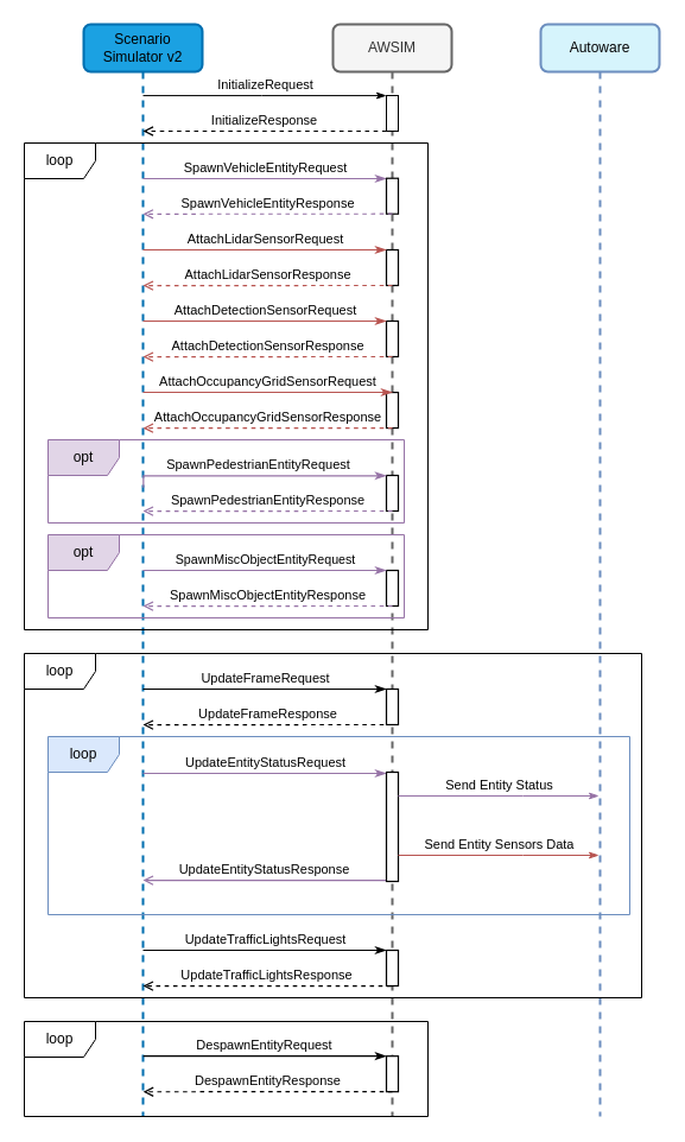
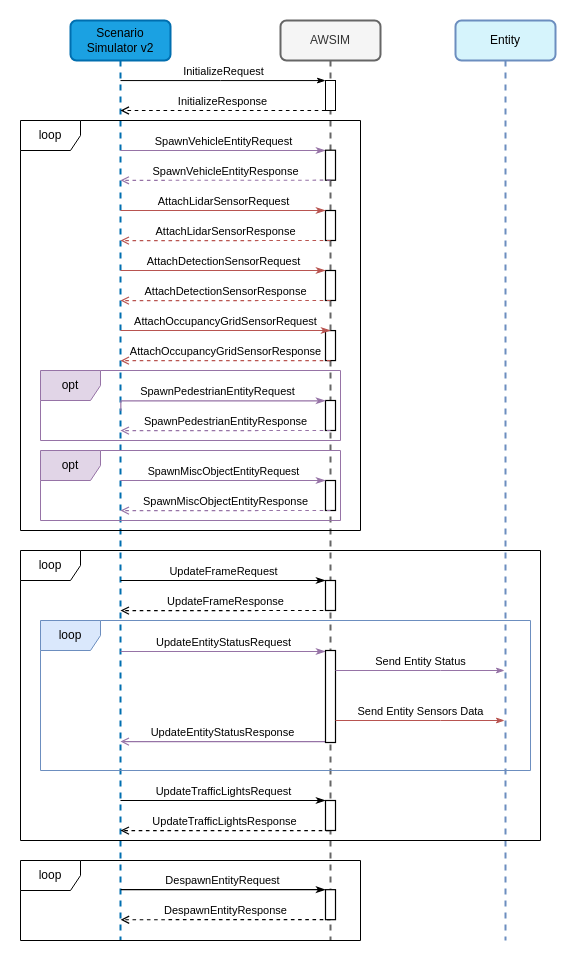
  <mxCell id="0" />
  <mxCell id="1" parent="0" />
  <mxCell id="2" value="Scenario Simulator v2" style="shape=umlLifeline;perimeter=lifelinePerimeter;whiteSpace=wrap;html=1;container=0;dropTarget=0;collapsible=0;recursiveResize=0;outlineConnect=0;portConstraint=eastwest;newEdgeStyle={&quot;edgeStyle&quot;:&quot;elbowEdgeStyle&quot;,&quot;elbow&quot;:&quot;vertical&quot;,&quot;curved&quot;:0,&quot;rounded&quot;:0};rounded=1;strokeWidth=2;fillColor=#1ba1e2;strokeColor=#006EAF;fontColor=#000000;" parent="1" vertex="1"><mxGeometry x="70" y="20" width="100" height="920" as="geometry" /></mxCell>
  <mxCell id="3" value="AWSIM" style="shape=umlLifeline;perimeter=lifelinePerimeter;whiteSpace=wrap;html=1;container=0;dropTarget=0;collapsible=0;recursiveResize=0;outlineConnect=0;portConstraint=eastwest;newEdgeStyle={&quot;edgeStyle&quot;:&quot;elbowEdgeStyle&quot;,&quot;elbow&quot;:&quot;vertical&quot;,&quot;curved&quot;:0,&quot;rounded&quot;:0};rounded=1;movable=1;resizable=1;rotatable=1;deletable=1;editable=1;locked=0;connectable=1;strokeWidth=2;perimeterSpacing=1;fillColor=#f5f5f5;strokeColor=#666666;fontColor=#333333;" parent="1" vertex="1"><mxGeometry x="280" y="20" width="100" height="920" as="geometry" /></mxCell>
  <mxCell id="4" value="" style="html=1;points=[];perimeter=orthogonalPerimeter;outlineConnect=0;targetShapes=umlLifeline;portConstraint=eastwest;newEdgeStyle={&quot;edgeStyle&quot;:&quot;elbowEdgeStyle&quot;,&quot;elbow&quot;:&quot;vertical&quot;,&quot;curved&quot;:0,&quot;rounded&quot;:0};" parent="3" vertex="1"><mxGeometry x="45" y="60" width="10" height="30" as="geometry" /></mxCell>
  <mxCell id="5" value="SpawnVehicleEntityRequest" style="html=1;verticalAlign=bottom;endArrow=classicThin;edgeStyle=elbowEdgeStyle;elbow=vertical;curved=0;rounded=0;endFill=1;fillColor=#e1d5e7;strokeColor=#9673a6;strokeWidth=1.2;" edge="1" parent="3" source="2"><mxGeometry relative="1" as="geometry"><mxPoint x="-129.66" y="140" as="sourcePoint" /><Array as="points"><mxPoint x="-110" y="130" /></Array><mxPoint x="45" y="130" as="targetPoint" /></mxGeometry></mxCell>
  <mxCell id="6" value="" style="html=1;points=[];perimeter=orthogonalPerimeter;outlineConnect=0;targetShapes=umlLifeline;portConstraint=eastwest;newEdgeStyle={&quot;edgeStyle&quot;:&quot;elbowEdgeStyle&quot;,&quot;elbow&quot;:&quot;vertical&quot;,&quot;curved&quot;:0,&quot;rounded&quot;:0};strokeWidth=1.2;" vertex="1" parent="3"><mxGeometry x="45" y="129.72" width="10" height="30" as="geometry" /></mxCell>
  <mxCell id="7" value="SpawnVehicleEntityResponse" style="html=1;verticalAlign=bottom;endArrow=open;edgeStyle=elbowEdgeStyle;elbow=vertical;curved=0;rounded=0;dashed=1;fillColor=#e1d5e7;strokeColor=#9673a6;strokeWidth=1.2;endFill=0;" edge="1" parent="3" target="2"><mxGeometry relative="1" as="geometry"><mxPoint x="50" y="159.72" as="sourcePoint" /><Array as="points"><mxPoint x="-10" y="159.79" /></Array><mxPoint x="-130.176" y="159.79" as="targetPoint" /></mxGeometry></mxCell>
  <mxCell id="8" value="" style="html=1;points=[];perimeter=orthogonalPerimeter;outlineConnect=0;targetShapes=umlLifeline;portConstraint=eastwest;newEdgeStyle={&quot;edgeStyle&quot;:&quot;elbowEdgeStyle&quot;,&quot;elbow&quot;:&quot;vertical&quot;,&quot;curved&quot;:0,&quot;rounded&quot;:0};strokeWidth=1.2;" vertex="1" parent="3"><mxGeometry x="45" y="190" width="10" height="30" as="geometry" /></mxCell>
  <mxCell id="9" value="AttachLidarSensorResponse" style="html=1;verticalAlign=bottom;endArrow=open;edgeStyle=elbowEdgeStyle;elbow=vertical;curved=0;rounded=0;dashed=1;fillColor=#f8cecc;strokeColor=#b85450;strokeWidth=1.2;endFill=0;" edge="1" parent="3" target="2"><mxGeometry relative="1" as="geometry"><mxPoint x="50" y="220" as="sourcePoint" /><Array as="points"><mxPoint x="-10" y="220.07" /></Array><mxPoint x="-130.176" y="220.07" as="targetPoint" /></mxGeometry></mxCell>
  <mxCell id="10" value="" style="html=1;points=[];perimeter=orthogonalPerimeter;outlineConnect=0;targetShapes=umlLifeline;portConstraint=eastwest;newEdgeStyle={&quot;edgeStyle&quot;:&quot;elbowEdgeStyle&quot;,&quot;elbow&quot;:&quot;vertical&quot;,&quot;curved&quot;:0,&quot;rounded&quot;:0};strokeWidth=1.2;" vertex="1" parent="3"><mxGeometry x="45" y="250" width="10" height="30" as="geometry" /></mxCell>
  <mxCell id="11" value="AttachDetectionSensorResponse" style="html=1;verticalAlign=bottom;endArrow=open;edgeStyle=elbowEdgeStyle;elbow=vertical;curved=0;rounded=0;dashed=1;fillColor=#f8cecc;strokeColor=#b85450;strokeWidth=1.2;endFill=0;" edge="1" parent="3" target="2"><mxGeometry relative="1" as="geometry"><mxPoint x="50" y="280" as="sourcePoint" /><Array as="points"><mxPoint x="-10" y="280.07" /></Array><mxPoint x="-130" y="280" as="targetPoint" /></mxGeometry></mxCell>
  <mxCell id="12" value="" style="html=1;points=[];perimeter=orthogonalPerimeter;outlineConnect=0;targetShapes=umlLifeline;portConstraint=eastwest;newEdgeStyle={&quot;edgeStyle&quot;:&quot;elbowEdgeStyle&quot;,&quot;elbow&quot;:&quot;vertical&quot;,&quot;curved&quot;:0,&quot;rounded&quot;:0};strokeWidth=1.2;" vertex="1" parent="3"><mxGeometry x="45" y="310.07" width="10" height="30" as="geometry" /></mxCell>
  <mxCell id="13" value="AttachOccupancyGridSensorResponse" style="html=1;verticalAlign=bottom;endArrow=open;edgeStyle=elbowEdgeStyle;elbow=vertical;curved=0;rounded=0;dashed=1;fillColor=#f8cecc;strokeColor=#b85450;strokeWidth=1.2;endFill=0;" edge="1" parent="3" target="2"><mxGeometry relative="1" as="geometry"><mxPoint x="50" y="340.07" as="sourcePoint" /><Array as="points"><mxPoint x="-10" y="340.14" /></Array><mxPoint x="-130" y="340.07" as="targetPoint" /></mxGeometry></mxCell>
  <mxCell id="14" value="" style="html=1;points=[];perimeter=orthogonalPerimeter;outlineConnect=0;targetShapes=umlLifeline;portConstraint=eastwest;newEdgeStyle={&quot;edgeStyle&quot;:&quot;elbowEdgeStyle&quot;,&quot;elbow&quot;:&quot;vertical&quot;,&quot;curved&quot;:0,&quot;rounded&quot;:0};strokeWidth=1.2;" vertex="1" parent="3"><mxGeometry x="45" y="380" width="10" height="30" as="geometry" /></mxCell>
  <mxCell id="15" value="" style="html=1;points=[];perimeter=orthogonalPerimeter;outlineConnect=0;targetShapes=umlLifeline;portConstraint=eastwest;newEdgeStyle={&quot;edgeStyle&quot;:&quot;elbowEdgeStyle&quot;,&quot;elbow&quot;:&quot;vertical&quot;,&quot;curved&quot;:0,&quot;rounded&quot;:0};strokeWidth=1.2;" vertex="1" parent="3"><mxGeometry x="45" y="460" width="10" height="30" as="geometry" /></mxCell>
  <mxCell id="16" value="" style="html=1;points=[];perimeter=orthogonalPerimeter;outlineConnect=0;targetShapes=umlLifeline;portConstraint=eastwest;newEdgeStyle={&quot;edgeStyle&quot;:&quot;elbowEdgeStyle&quot;,&quot;elbow&quot;:&quot;vertical&quot;,&quot;curved&quot;:0,&quot;rounded&quot;:0};strokeWidth=1.2;" vertex="1" parent="3"><mxGeometry x="45" y="560" width="10" height="30" as="geometry" /></mxCell>
  <mxCell id="17" value="" style="html=1;points=[];perimeter=orthogonalPerimeter;outlineConnect=0;targetShapes=umlLifeline;portConstraint=eastwest;newEdgeStyle={&quot;edgeStyle&quot;:&quot;elbowEdgeStyle&quot;,&quot;elbow&quot;:&quot;vertical&quot;,&quot;curved&quot;:0,&quot;rounded&quot;:0};strokeWidth=1.2;" vertex="1" parent="3"><mxGeometry x="45" y="780" width="10" height="30" as="geometry" /></mxCell>
  <mxCell id="18" value="" style="html=1;points=[];perimeter=orthogonalPerimeter;outlineConnect=0;targetShapes=umlLifeline;portConstraint=eastwest;newEdgeStyle={&quot;edgeStyle&quot;:&quot;elbowEdgeStyle&quot;,&quot;elbow&quot;:&quot;vertical&quot;,&quot;curved&quot;:0,&quot;rounded&quot;:0};strokeWidth=1.2;" vertex="1" parent="3"><mxGeometry x="45" y="869.17" width="10" height="30" as="geometry" /></mxCell>
  <mxCell id="19" value="DespawnEntityResponse" style="html=1;verticalAlign=bottom;endArrow=open;edgeStyle=elbowEdgeStyle;elbow=vertical;curved=0;rounded=0;dashed=1;strokeWidth=1.2;endFill=0;" edge="1" parent="3"><mxGeometry relative="1" as="geometry"><mxPoint x="50" y="899.17" as="sourcePoint" /><Array as="points"><mxPoint x="-10" y="899.24" /></Array><mxPoint x="-159.833" y="899.24" as="targetPoint" /></mxGeometry></mxCell>
  <mxCell id="20" value="opt" style="shape=umlFrame;whiteSpace=wrap;html=1;pointerEvents=0;fillColor=#e1d5e7;strokeColor=#9673a6;" vertex="1" parent="1"><mxGeometry x="40" y="370" width="300" height="70" as="geometry" /></mxCell>
  <mxCell id="21" value="loop" style="shape=umlFrame;whiteSpace=wrap;html=1;pointerEvents=0;" vertex="1" parent="1"><mxGeometry x="20" y="120" width="340" height="410" as="geometry" /></mxCell>
  <mxCell id="22" value="opt" style="shape=umlFrame;whiteSpace=wrap;html=1;pointerEvents=0;fillColor=#e1d5e7;strokeColor=#9673a6;" vertex="1" parent="1"><mxGeometry x="40" y="450" width="300" height="70" as="geometry" /></mxCell>
  <mxCell id="23" value="UpdateEntityStatusResponse" style="html=1;verticalAlign=bottom;endArrow=open;edgeStyle=elbowEdgeStyle;elbow=vertical;curved=0;rounded=0;strokeWidth=1.2;endFill=0;fillColor=#e1d5e7;strokeColor=#9673a6;" edge="1" parent="1" source="35"><mxGeometry relative="1" as="geometry"><mxPoint x="320" y="741" as="sourcePoint" /><Array as="points"><mxPoint x="235" y="741.07" /></Array><mxPoint x="120" y="741" as="targetPoint" /></mxGeometry></mxCell>
- <mxCell id="24" value="Autoware" style="shape=umlLifeline;perimeter=lifelinePerimeter;whiteSpace=wrap;html=1;container=0;dropTarget=0;collapsible=0;recursiveResize=0;outlineConnect=0;portConstraint=eastwest;newEdgeStyle={&quot;edgeStyle&quot;:&quot;elbowEdgeStyle&quot;,&quot;elbow&quot;:&quot;vertical&quot;,&quot;curved&quot;:0,&quot;rounded&quot;:0};rounded=1;strokeWidth=2;fillColor=#d6f4fc;strokeColor=#6c8ebf;" vertex="1" parent="1"><mxGeometry x="455" y="20" width="100" height="920" as="geometry" /></mxCell>
+ <mxCell id="24" value="Entity" style="shape=umlLifeline;perimeter=lifelinePerimeter;whiteSpace=wrap;html=1;container=0;dropTarget=0;collapsible=0;recursiveResize=0;outlineConnect=0;portConstraint=eastwest;newEdgeStyle={&quot;edgeStyle&quot;:&quot;elbowEdgeStyle&quot;,&quot;elbow&quot;:&quot;vertical&quot;,&quot;curved&quot;:0,&quot;rounded&quot;:0};rounded=1;strokeWidth=2;fillColor=#d6f4fc;strokeColor=#6c8ebf;" vertex="1" parent="1"><mxGeometry x="455" y="20" width="100" height="920" as="geometry" /></mxCell>
  <mxCell id="25" value="&lt;div&gt;loop&lt;/div&gt;" style="shape=umlFrame;whiteSpace=wrap;html=1;pointerEvents=0;" vertex="1" parent="1"><mxGeometry x="20" y="550" width="520" height="290" as="geometry" /></mxCell>
  <mxCell id="26" value="&lt;div&gt;loop&lt;/div&gt;" style="shape=umlFrame;whiteSpace=wrap;html=1;pointerEvents=0;fillColor=#dae8fc;strokeColor=#6c8ebf;" vertex="1" parent="1"><mxGeometry x="40" y="620" width="490" height="150" as="geometry" /></mxCell>
  <mxCell id="27" value="&lt;div&gt;loop&lt;/div&gt;" style="shape=umlFrame;whiteSpace=wrap;html=1;pointerEvents=0;" vertex="1" parent="1"><mxGeometry x="20" y="860" width="340" height="80" as="geometry" /></mxCell>
  <mxCell id="28" value="SpawnPedestrianEntityRequest" style="html=1;verticalAlign=bottom;endArrow=classicThin;edgeStyle=elbowEdgeStyle;elbow=vertical;curved=0;rounded=0;endFill=1;fillColor=#e1d5e7;strokeColor=#9673a6;strokeWidth=1.2;" edge="1" parent="1" target="14"><mxGeometry x="0.001" relative="1" as="geometry"><mxPoint x="120.34" y="410.28" as="sourcePoint" /><Array as="points"><mxPoint x="140" y="400.28" /></Array><mxPoint x="295" y="400.28" as="targetPoint" /><mxPoint as="offset" /></mxGeometry></mxCell>
  <mxCell id="29" value="&lt;meta charset=&quot;utf-8&quot;&gt;&lt;span id=&quot;docs-internal-guid-1382f3e9-7fff-35ba-dd3f-cf477cd33359&quot; style=&quot;font-size: 8pt; font-family: Arial; color: rgb(0, 0, 0); background-color: transparent; font-weight: 400; font-style: normal; font-variant: normal; text-decoration: none; vertical-align: baseline;&quot;&gt;SpawnMiscObjectEntityRequest&lt;/span&gt;" style="html=1;verticalAlign=bottom;endArrow=classicThin;edgeStyle=elbowEdgeStyle;elbow=vertical;curved=0;rounded=0;endFill=1;fillColor=#e1d5e7;strokeColor=#9673a6;strokeWidth=1.2;" edge="1" parent="1" target="15"><mxGeometry relative="1" as="geometry"><mxPoint x="120" y="480" as="sourcePoint" /><Array as="points"><mxPoint x="210" y="480" /></Array></mxGeometry></mxCell>
  <mxCell id="30" value="SpawnPedestrianEntityResponse" style="html=1;verticalAlign=bottom;endArrow=open;edgeStyle=elbowEdgeStyle;elbow=vertical;curved=0;rounded=0;dashed=1;fillColor=#e1d5e7;strokeColor=#9673a6;strokeWidth=1.2;endFill=0;" edge="1" parent="1" source="14"><mxGeometry relative="1" as="geometry"><mxPoint x="300" y="430" as="sourcePoint" /><Array as="points"><mxPoint x="240" y="430.07" /></Array><mxPoint x="120" y="430.28" as="targetPoint" /></mxGeometry></mxCell>
  <mxCell id="31" value="SpawnMiscObjectEntityResponse" style="html=1;verticalAlign=bottom;endArrow=open;edgeStyle=elbowEdgeStyle;elbow=vertical;curved=0;rounded=0;dashed=1;fillColor=#e1d5e7;strokeColor=#9673a6;strokeWidth=1.2;endFill=0;" edge="1" parent="1" source="15"><mxGeometry relative="1" as="geometry"><mxPoint x="300" y="510" as="sourcePoint" /><Array as="points"><mxPoint x="240" y="510.07" /></Array><mxPoint x="120" y="510" as="targetPoint" /></mxGeometry></mxCell>
  <mxCell id="32" value="UpdateFrameRequest" style="html=1;verticalAlign=bottom;endArrow=classicThin;edgeStyle=elbowEdgeStyle;elbow=vertical;curved=0;rounded=0;endFill=1;strokeWidth=1.2;" edge="1" parent="1" target="16"><mxGeometry relative="1" as="geometry"><mxPoint x="120" y="580" as="sourcePoint" /><Array as="points"><mxPoint x="210" y="580" /></Array></mxGeometry></mxCell>
  <mxCell id="33" value="UpdateFrameResponse" style="html=1;verticalAlign=bottom;endArrow=open;edgeStyle=elbowEdgeStyle;elbow=vertical;curved=0;rounded=0;dashed=1;strokeWidth=1.2;endFill=0;" edge="1" parent="1" source="16"><mxGeometry relative="1" as="geometry"><mxPoint x="300" y="610" as="sourcePoint" /><Array as="points"><mxPoint x="240" y="610.07" /></Array><mxPoint x="120" y="610" as="targetPoint" /></mxGeometry></mxCell>
  <mxCell id="34" value="UpdateEntityStatusRequest" style="html=1;verticalAlign=bottom;endArrow=classicThin;edgeStyle=elbowEdgeStyle;elbow=vertical;curved=0;rounded=0;endFill=1;strokeWidth=1.2;fillColor=#e1d5e7;strokeColor=#9673a6;" edge="1" parent="1" target="35"><mxGeometry relative="1" as="geometry"><mxPoint x="120" y="651" as="sourcePoint" /><Array as="points"><mxPoint x="210" y="651" /></Array></mxGeometry></mxCell>
  <mxCell id="35" value="" style="html=1;points=[];perimeter=orthogonalPerimeter;outlineConnect=0;targetShapes=umlLifeline;portConstraint=eastwest;newEdgeStyle={&quot;edgeStyle&quot;:&quot;elbowEdgeStyle&quot;,&quot;elbow&quot;:&quot;vertical&quot;,&quot;curved&quot;:0,&quot;rounded&quot;:0};strokeWidth=1.2;" vertex="1" parent="1"><mxGeometry x="325" y="650" width="10" height="92" as="geometry" /></mxCell>
  <mxCell id="36" value="UpdateTrafficLightsRequest" style="html=1;verticalAlign=bottom;endArrow=classicThin;edgeStyle=elbowEdgeStyle;elbow=vertical;curved=0;rounded=0;endFill=1;strokeWidth=1.2;" edge="1" parent="1" target="17"><mxGeometry relative="1" as="geometry"><mxPoint x="120" y="800" as="sourcePoint" /><Array as="points"><mxPoint x="210" y="800" /></Array></mxGeometry></mxCell>
  <mxCell id="37" value="UpdateTrafficLightsResponse" style="html=1;verticalAlign=bottom;endArrow=open;edgeStyle=elbowEdgeStyle;elbow=vertical;curved=0;rounded=0;dashed=1;strokeWidth=1.2;endFill=0;" edge="1" parent="1" source="3"><mxGeometry relative="1" as="geometry"><mxPoint x="300" y="830" as="sourcePoint" /><Array as="points"><mxPoint x="240" y="830.07" /></Array><mxPoint x="120" y="830" as="targetPoint" /></mxGeometry></mxCell>
  <mxCell id="38" value="InitializeRequest" style="html=1;verticalAlign=bottom;endArrow=classicThin;edgeStyle=elbowEdgeStyle;elbow=vertical;curved=0;rounded=0;endFill=1;" parent="1" source="2" target="4" edge="1"><mxGeometry relative="1" as="geometry"><mxPoint x="129.81" y="80.07" as="sourcePoint" /><Array as="points"><mxPoint x="220" y="80.07" /></Array></mxGeometry></mxCell>
  <mxCell id="39" value="AttachOccupancyGridSensorRequest" style="html=1;verticalAlign=bottom;endArrow=classicThin;edgeStyle=elbowEdgeStyle;elbow=vertical;curved=0;rounded=0;endFill=1;fillColor=#f8cecc;strokeColor=#b85450;strokeWidth=1.2;" edge="1" parent="1" target="12" source="2"><mxGeometry relative="1" as="geometry"><mxPoint x="150" y="330" as="sourcePoint" /><Array as="points"><mxPoint x="248" y="330" /></Array></mxGeometry></mxCell>
  <mxCell id="40" value="AttachDetectionSensorRequest" style="html=1;verticalAlign=bottom;endArrow=classicThin;edgeStyle=elbowEdgeStyle;elbow=vertical;curved=0;rounded=0;endFill=1;fillColor=#f8cecc;strokeColor=#b85450;strokeWidth=1.2;" edge="1" parent="1" target="10" source="2"><mxGeometry relative="1" as="geometry"><mxPoint x="150" y="270" as="sourcePoint" /><Array as="points"><mxPoint x="250" y="270" /></Array></mxGeometry></mxCell>
  <mxCell id="41" value="AttachLidarSensorRequest" style="html=1;verticalAlign=bottom;endArrow=classicThin;edgeStyle=elbowEdgeStyle;elbow=vertical;curved=0;rounded=0;endFill=1;fillColor=#f8cecc;strokeColor=#b85450;strokeWidth=1.2;" edge="1" parent="1" target="8" source="2"><mxGeometry relative="1" as="geometry"><mxPoint x="149.824" y="210" as="sourcePoint" /><Array as="points"><mxPoint x="240" y="210" /></Array></mxGeometry></mxCell>
  <mxCell id="42" value="InitializeResponse" style="html=1;verticalAlign=bottom;endArrow=open;edgeStyle=elbowEdgeStyle;elbow=vertical;curved=0;rounded=0;dashed=1;strokeWidth=1.2;endFill=0;" parent="1" source="4" target="2" edge="1"><mxGeometry relative="1" as="geometry"><mxPoint x="310" y="110" as="sourcePoint" /><Array as="points"><mxPoint x="240" y="110" /></Array><mxPoint x="149.81" y="110.07" as="targetPoint" /></mxGeometry></mxCell>
  <mxCell id="43" value="DespawnEntityRequest" style="html=1;verticalAlign=bottom;endArrow=classicThin;edgeStyle=elbowEdgeStyle;elbow=vertical;curved=0;rounded=0;endFill=1;strokeWidth=1.2;" edge="1" parent="1" target="18"><mxGeometry relative="1" as="geometry"><mxPoint x="120.167" y="889.17" as="sourcePoint" /><Array as="points"><mxPoint x="240" y="889.17" /></Array></mxGeometry></mxCell>
  <mxCell id="44" value="Send Entity Status" style="html=1;verticalAlign=bottom;endArrow=classicThin;edgeStyle=elbowEdgeStyle;elbow=vertical;curved=0;rounded=0;endFill=1;fillColor=#e1d5e7;strokeColor=#9673a6;" edge="1" parent="1" source="35" target="24"><mxGeometry x="0.002" relative="1" as="geometry"><mxPoint x="353" y="650" as="sourcePoint" /><Array as="points"><mxPoint x="440" y="670" /></Array><mxPoint x="480" y="650" as="targetPoint" /><mxPoint as="offset" /></mxGeometry></mxCell>
  <mxCell id="45" value="Send Entity Sensors Data" style="html=1;verticalAlign=bottom;endArrow=classicThin;edgeStyle=elbowEdgeStyle;elbow=vertical;curved=0;rounded=0;endFill=1;fillColor=#f8cecc;strokeColor=#b85450;" edge="1" parent="1" source="35" target="24"><mxGeometry relative="1" as="geometry"><mxPoint x="335" y="680" as="sourcePoint" /><Array as="points"><mxPoint x="440" y="720" /></Array><mxPoint x="480" y="680" as="targetPoint" /></mxGeometry></mxCell>
